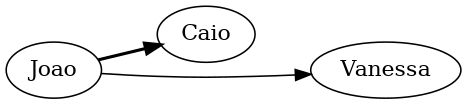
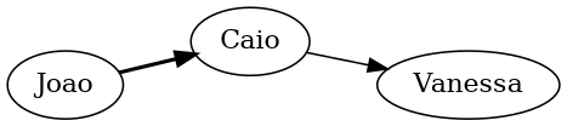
  digraph {
    rankdir=LR
    n1 [label=Caio]
    n2 [label=Joao]
    n3 [label=Vanessa]
    n2 -> n1 [style=bold]
-   n2 -> n3 [style=solid]
+   n1 -> n3 [style=solid]
  }
